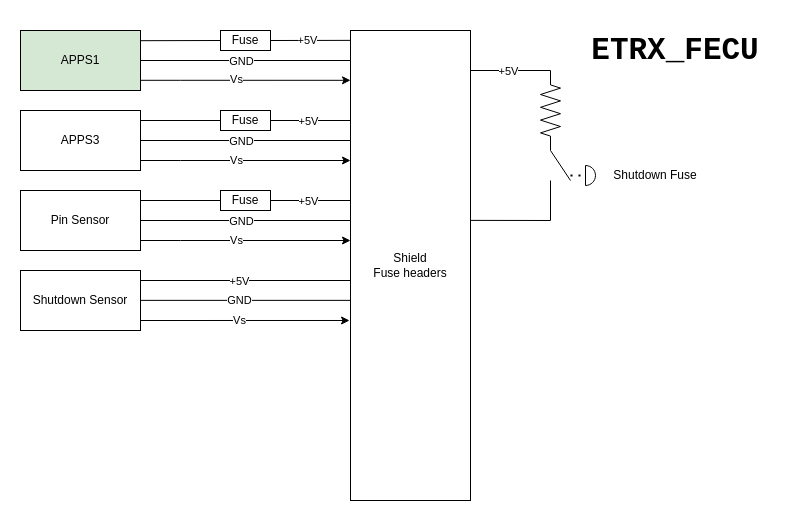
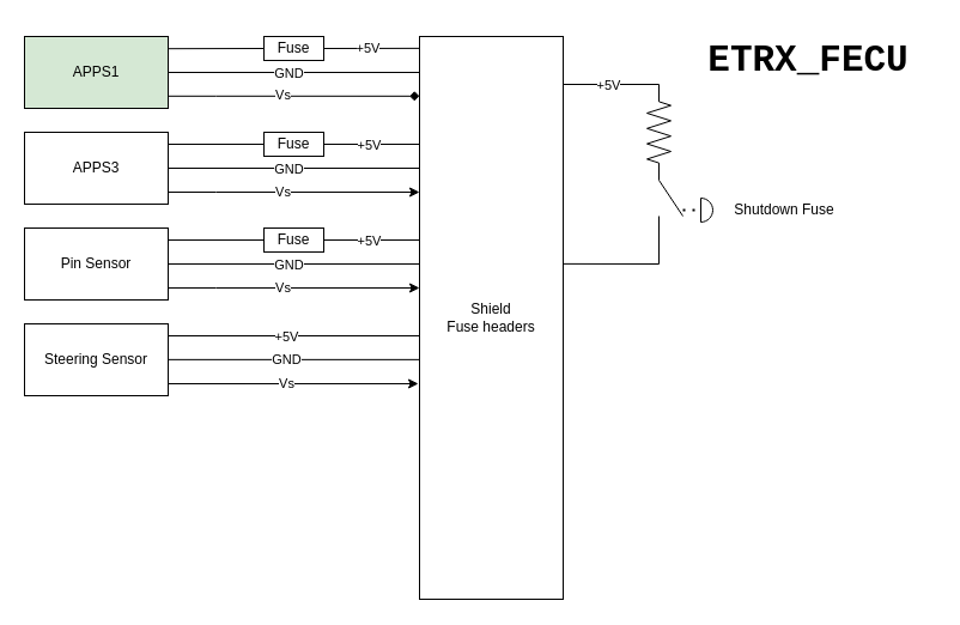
  <mxCell id="0" />
  <mxCell id="1" parent="0" />
- <mxCell id="2" value="" style="edgeStyle=orthogonalEdgeStyle;rounded=0;orthogonalLoop=1;jettySize=auto;html=1;entryX=0;entryY=0.106;entryDx=0;entryDy=0;entryPerimeter=0;" edge="1" parent="1" source="4" target="10"><mxGeometry relative="1" as="geometry"><mxPoint x="240" y="80" as="targetPoint" /><Array as="points"><mxPoint x="180" y="80" /></Array></mxGeometry></mxCell>
+ <mxCell id="2" value="" style="edgeStyle=orthogonalEdgeStyle;rounded=0;orthogonalLoop=1;jettySize=auto;html=1;entryX=0;entryY=0.106;entryDx=0;entryDy=0;entryPerimeter=0;endArrow=diamond;" edge="1" parent="1" source="4" target="10"><mxGeometry relative="1" as="geometry"><mxPoint x="240" y="80" as="targetPoint" /><Array as="points"><mxPoint x="180" y="80" /></Array></mxGeometry></mxCell>
  <mxCell id="3" value="Vs" style="edgeLabel;html=1;align=center;verticalAlign=middle;resizable=0;points=[];" vertex="1" connectable="0" parent="2"><mxGeometry x="-0.183" y="1" relative="1" as="geometry"><mxPoint x="9" as="offset" /></mxGeometry></mxCell>
  <mxCell id="4" value="APPS1" style="rounded=0;whiteSpace=wrap;html=1;fillColor=#d5e8d4;" vertex="1" parent="1"><mxGeometry x="20" y="30" width="120" height="60" as="geometry" /></mxCell>
  <mxCell id="5" value="APPS3" style="rounded=0;whiteSpace=wrap;html=1;" vertex="1" parent="1"><mxGeometry x="20" y="110" width="120" height="60" as="geometry" /></mxCell>
  <mxCell id="6" value="Pin Sensor" style="rounded=0;whiteSpace=wrap;html=1;" vertex="1" parent="1"><mxGeometry x="20" y="190" width="120" height="60" as="geometry" /></mxCell>
- <mxCell id="7" value="Shutdown Sensor" style="rounded=0;whiteSpace=wrap;html=1;" vertex="1" parent="1"><mxGeometry x="20" y="270" width="120" height="60" as="geometry" /></mxCell>
+ <mxCell id="7" value="Steering Sensor" style="rounded=0;whiteSpace=wrap;html=1;" vertex="1" parent="1"><mxGeometry x="20" y="270" width="120" height="60" as="geometry" /></mxCell>
  <mxCell id="8" value="&lt;h1&gt;&lt;font style=&quot;font-size: 31px;&quot; face=&quot;Courier New&quot;&gt;ETRX_FECU&lt;/font&gt;&lt;/h1&gt;" style="text;html=1;strokeColor=none;fillColor=none;align=center;verticalAlign=middle;whiteSpace=wrap;rounded=0;" vertex="1" parent="1"><mxGeometry x="570" y="20" width="210" height="60" as="geometry" /></mxCell>
  <mxCell id="9" value="Fuse" style="rounded=0;whiteSpace=wrap;html=1;" vertex="1" parent="1"><mxGeometry x="220" y="30" width="50" height="20" as="geometry" /></mxCell>
  <mxCell id="10" value="Shield&lt;br&gt;Fuse headers" style="rounded=0;whiteSpace=wrap;html=1;" vertex="1" parent="1"><mxGeometry x="350" y="30" width="120" height="470" as="geometry" /></mxCell>
  <mxCell id="11" value="" style="endArrow=classic;html=1;rounded=0;exitX=1;exitY=0.25;exitDx=0;exitDy=0;entryX=-0.008;entryY=0.617;entryDx=0;entryDy=0;entryPerimeter=0;" edge="1" parent="1" target="10"><mxGeometry width="50" height="50" relative="1" as="geometry"><mxPoint x="140" y="320" as="sourcePoint" /><mxPoint x="346" y="320" as="targetPoint" /></mxGeometry></mxCell>
  <mxCell id="12" value="Vs" style="edgeLabel;html=1;align=center;verticalAlign=middle;resizable=0;points=[];" vertex="1" connectable="0" parent="11"><mxGeometry x="-0.056" relative="1" as="geometry"><mxPoint as="offset" /></mxGeometry></mxCell>
  <mxCell id="13" value="" style="endArrow=none;html=1;rounded=0;entryX=0;entryY=0.5;entryDx=0;entryDy=0;exitX=0.998;exitY=0.17;exitDx=0;exitDy=0;exitPerimeter=0;" edge="1" parent="1" source="4" target="9"><mxGeometry width="50" height="50" relative="1" as="geometry"><mxPoint x="240" y="250" as="sourcePoint" /><mxPoint x="290" y="200" as="targetPoint" /></mxGeometry></mxCell>
  <mxCell id="14" value="" style="endArrow=none;html=1;rounded=0;exitX=1;exitY=0.5;exitDx=0;exitDy=0;entryX=-0.001;entryY=0.021;entryDx=0;entryDy=0;entryPerimeter=0;" edge="1" parent="1" source="9" target="10"><mxGeometry width="50" height="50" relative="1" as="geometry"><mxPoint x="270" y="90" as="sourcePoint" /><mxPoint x="320" y="40" as="targetPoint" /></mxGeometry></mxCell>
  <mxCell id="15" value="+5V" style="edgeLabel;html=1;align=center;verticalAlign=middle;resizable=0;points=[];" vertex="1" connectable="0" parent="14"><mxGeometry x="-0.08" relative="1" as="geometry"><mxPoint as="offset" /></mxGeometry></mxCell>
  <mxCell id="16" value="" style="endArrow=none;html=1;rounded=0;exitX=1;exitY=0.5;exitDx=0;exitDy=0;" edge="1" parent="1" source="4"><mxGeometry width="50" height="50" relative="1" as="geometry"><mxPoint x="240" y="90" as="sourcePoint" /><mxPoint x="350" y="60" as="targetPoint" /></mxGeometry></mxCell>
  <mxCell id="17" value="GND" style="edgeLabel;html=1;align=center;verticalAlign=middle;resizable=0;points=[];" vertex="1" connectable="0" parent="16"><mxGeometry x="-0.141" relative="1" as="geometry"><mxPoint x="10" as="offset" /></mxGeometry></mxCell>
  <mxCell id="18" value="" style="edgeStyle=orthogonalEdgeStyle;rounded=0;orthogonalLoop=1;jettySize=auto;html=1;entryX=0;entryY=0.106;entryDx=0;entryDy=0;entryPerimeter=0;" edge="1" parent="1"><mxGeometry relative="1" as="geometry"><mxPoint x="140" y="160" as="sourcePoint" /><mxPoint x="350" y="160" as="targetPoint" /><Array as="points"><mxPoint x="180" y="160" /></Array></mxGeometry></mxCell>
  <mxCell id="19" value="Vs" style="edgeLabel;html=1;align=center;verticalAlign=middle;resizable=0;points=[];" vertex="1" connectable="0" parent="18"><mxGeometry x="-0.183" y="1" relative="1" as="geometry"><mxPoint x="9" as="offset" /></mxGeometry></mxCell>
  <mxCell id="20" value="Fuse" style="rounded=0;whiteSpace=wrap;html=1;" vertex="1" parent="1"><mxGeometry x="220" y="110" width="50" height="20" as="geometry" /></mxCell>
  <mxCell id="21" value="" style="endArrow=none;html=1;rounded=0;entryX=0;entryY=0.5;entryDx=0;entryDy=0;exitX=0.998;exitY=0.17;exitDx=0;exitDy=0;exitPerimeter=0;" edge="1" parent="1" target="20"><mxGeometry width="50" height="50" relative="1" as="geometry"><mxPoint x="140" y="120" as="sourcePoint" /><mxPoint x="290" y="280" as="targetPoint" /></mxGeometry></mxCell>
  <mxCell id="22" value="" style="endArrow=none;html=1;rounded=0;exitX=1;exitY=0.5;exitDx=0;exitDy=0;entryX=-0.001;entryY=0.021;entryDx=0;entryDy=0;entryPerimeter=0;" edge="1" parent="1" source="20"><mxGeometry width="50" height="50" relative="1" as="geometry"><mxPoint x="270" y="170" as="sourcePoint" /><mxPoint x="350" y="120" as="targetPoint" /></mxGeometry></mxCell>
  <mxCell id="23" value="+5V" style="edgeLabel;html=1;align=center;verticalAlign=middle;resizable=0;points=[];" vertex="1" connectable="0" parent="22"><mxGeometry x="-0.08" relative="1" as="geometry"><mxPoint as="offset" /></mxGeometry></mxCell>
  <mxCell id="24" value="" style="endArrow=none;html=1;rounded=0;exitX=1;exitY=0.5;exitDx=0;exitDy=0;" edge="1" parent="1"><mxGeometry width="50" height="50" relative="1" as="geometry"><mxPoint x="140" y="140" as="sourcePoint" /><mxPoint x="350" y="140" as="targetPoint" /></mxGeometry></mxCell>
  <mxCell id="25" value="GND" style="edgeLabel;html=1;align=center;verticalAlign=middle;resizable=0;points=[];" vertex="1" connectable="0" parent="24"><mxGeometry x="-0.141" relative="1" as="geometry"><mxPoint x="10" as="offset" /></mxGeometry></mxCell>
  <mxCell id="26" value="" style="edgeStyle=orthogonalEdgeStyle;rounded=0;orthogonalLoop=1;jettySize=auto;html=1;entryX=0;entryY=0.106;entryDx=0;entryDy=0;entryPerimeter=0;" edge="1" parent="1"><mxGeometry relative="1" as="geometry"><mxPoint x="140" y="240" as="sourcePoint" /><mxPoint x="350" y="240" as="targetPoint" /><Array as="points"><mxPoint x="180" y="240" /></Array></mxGeometry></mxCell>
  <mxCell id="27" value="Vs" style="edgeLabel;html=1;align=center;verticalAlign=middle;resizable=0;points=[];" vertex="1" connectable="0" parent="26"><mxGeometry x="-0.183" y="1" relative="1" as="geometry"><mxPoint x="9" as="offset" /></mxGeometry></mxCell>
  <mxCell id="28" value="Fuse" style="rounded=0;whiteSpace=wrap;html=1;" vertex="1" parent="1"><mxGeometry x="220" y="190" width="50" height="20" as="geometry" /></mxCell>
  <mxCell id="29" value="" style="endArrow=none;html=1;rounded=0;entryX=0;entryY=0.5;entryDx=0;entryDy=0;exitX=0.998;exitY=0.17;exitDx=0;exitDy=0;exitPerimeter=0;" edge="1" parent="1" target="28"><mxGeometry width="50" height="50" relative="1" as="geometry"><mxPoint x="140" y="200" as="sourcePoint" /><mxPoint x="290" y="360" as="targetPoint" /></mxGeometry></mxCell>
  <mxCell id="30" value="" style="endArrow=none;html=1;rounded=0;exitX=1;exitY=0.5;exitDx=0;exitDy=0;entryX=-0.001;entryY=0.021;entryDx=0;entryDy=0;entryPerimeter=0;" edge="1" parent="1" source="28"><mxGeometry width="50" height="50" relative="1" as="geometry"><mxPoint x="270" y="250" as="sourcePoint" /><mxPoint x="350" y="200" as="targetPoint" /></mxGeometry></mxCell>
  <mxCell id="31" value="+5V" style="edgeLabel;html=1;align=center;verticalAlign=middle;resizable=0;points=[];" vertex="1" connectable="0" parent="30"><mxGeometry x="-0.08" relative="1" as="geometry"><mxPoint as="offset" /></mxGeometry></mxCell>
  <mxCell id="32" value="" style="endArrow=none;html=1;rounded=0;exitX=1;exitY=0.5;exitDx=0;exitDy=0;" edge="1" parent="1"><mxGeometry width="50" height="50" relative="1" as="geometry"><mxPoint x="140" y="220" as="sourcePoint" /><mxPoint x="350" y="220" as="targetPoint" /></mxGeometry></mxCell>
  <mxCell id="33" value="GND" style="edgeLabel;html=1;align=center;verticalAlign=middle;resizable=0;points=[];" vertex="1" connectable="0" parent="32"><mxGeometry x="-0.141" relative="1" as="geometry"><mxPoint x="10" as="offset" /></mxGeometry></mxCell>
  <mxCell id="34" value="" style="endArrow=none;html=1;rounded=0;exitX=0.998;exitY=0.17;exitDx=0;exitDy=0;exitPerimeter=0;" edge="1" parent="1"><mxGeometry width="50" height="50" relative="1" as="geometry"><mxPoint x="140" y="280" as="sourcePoint" /><mxPoint x="350" y="280" as="targetPoint" /></mxGeometry></mxCell>
  <mxCell id="35" value="+5V" style="edgeLabel;html=1;align=center;verticalAlign=middle;resizable=0;points=[];" vertex="1" connectable="0" parent="34"><mxGeometry x="-0.063" relative="1" as="geometry"><mxPoint as="offset" /></mxGeometry></mxCell>
  <mxCell id="36" value="" style="endArrow=none;html=1;rounded=0;exitX=0.998;exitY=0.17;exitDx=0;exitDy=0;exitPerimeter=0;" edge="1" parent="1"><mxGeometry width="50" height="50" relative="1" as="geometry"><mxPoint x="140" y="299.86" as="sourcePoint" /><mxPoint x="350" y="299.86" as="targetPoint" /></mxGeometry></mxCell>
  <mxCell id="37" value="GND" style="edgeLabel;html=1;align=center;verticalAlign=middle;resizable=0;points=[];" vertex="1" connectable="0" parent="36"><mxGeometry x="-0.063" relative="1" as="geometry"><mxPoint as="offset" /></mxGeometry></mxCell>
  <mxCell id="38" value="" style="endArrow=none;html=1;rounded=0;exitX=1;exitY=0.5;exitDx=0;exitDy=0;entryX=-0.001;entryY=0.021;entryDx=0;entryDy=0;entryPerimeter=0;" edge="1" parent="1"><mxGeometry width="50" height="50" relative="1" as="geometry"><mxPoint x="470" y="70" as="sourcePoint" /><mxPoint x="550" y="70" as="targetPoint" /></mxGeometry></mxCell>
  <mxCell id="39" value="+5V" style="edgeLabel;html=1;align=center;verticalAlign=middle;resizable=0;points=[];" vertex="1" connectable="0" parent="38"><mxGeometry x="-0.08" relative="1" as="geometry"><mxPoint as="offset" /></mxGeometry></mxCell>
  <mxCell id="40" value="" style="pointerEvents=1;verticalLabelPosition=bottom;shadow=0;dashed=0;align=center;html=1;verticalAlign=top;shape=mxgraph.electrical.resistors.resistor_2;rotation=90;" vertex="1" parent="1"><mxGeometry x="510" y="100" width="80" height="20" as="geometry" /></mxCell>
  <mxCell id="41" value="" style="endArrow=none;html=1;rounded=0;entryX=1;entryY=0.5;entryDx=0;entryDy=0;entryPerimeter=0;" edge="1" parent="1" target="40"><mxGeometry width="50" height="50" relative="1" as="geometry"><mxPoint x="570" y="180" as="sourcePoint" /><mxPoint x="610" y="130" as="targetPoint" /></mxGeometry></mxCell>
  <mxCell id="42" value="" style="endArrow=none;html=1;rounded=0;" edge="1" parent="1"><mxGeometry width="50" height="50" relative="1" as="geometry"><mxPoint x="550" y="220" as="sourcePoint" /><mxPoint x="550" y="180" as="targetPoint" /></mxGeometry></mxCell>
  <mxCell id="43" value="" style="endArrow=none;html=1;rounded=0;exitX=1;exitY=0.404;exitDx=0;exitDy=0;exitPerimeter=0;" edge="1" parent="1" source="10"><mxGeometry width="50" height="50" relative="1" as="geometry"><mxPoint x="570" y="240" as="sourcePoint" /><mxPoint x="550" y="220" as="targetPoint" /></mxGeometry></mxCell>
  <mxCell id="44" value="" style="endArrow=none;dashed=1;html=1;dashPattern=1 3;strokeWidth=2;rounded=0;" edge="1" parent="1"><mxGeometry width="50" height="50" relative="1" as="geometry"><mxPoint x="570" y="174.96" as="sourcePoint" /><mxPoint x="590" y="174.96" as="targetPoint" /></mxGeometry></mxCell>
  <mxCell id="45" value="" style="verticalLabelPosition=bottom;verticalAlign=top;html=1;shape=mxgraph.basic.half_circle;rotation=-90;" vertex="1" parent="1"><mxGeometry x="580" y="170" width="20" height="10" as="geometry" /></mxCell>
  <mxCell id="46" value="Shutdown Fuse" style="text;html=1;strokeColor=none;fillColor=none;align=center;verticalAlign=middle;whiteSpace=wrap;rounded=0;" vertex="1" parent="1"><mxGeometry x="600" y="160" width="110" height="30" as="geometry" /></mxCell>
